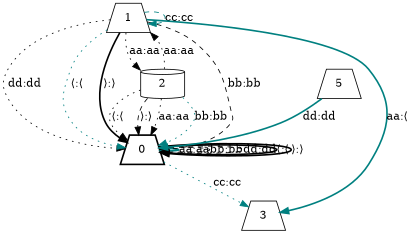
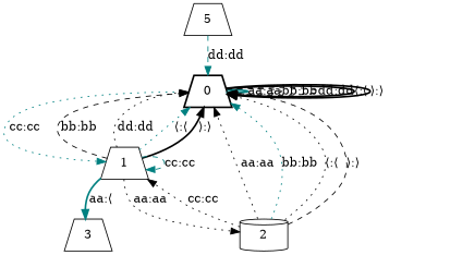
  digraph {
    nodesep=0.25
    rankdir=TB
    ranksep=0.4
    node [fontsize=14 shape=trapezium style=solid]
    edge [color=black fontsize=14 style=dotted]
    n1 [label=0 style=bold]
    n2 [label=1]
    n3 [label=2 shape=cylinder]
    n4 [label=3]
    n5 [label=5]
    n1 -> n1 [color=teal label="aa:aa" style=bold]
    n1 -> n1 [label="bb:bb" style=dashed]
    n1 -> n1 [label="dd:dd" style=dashed]
    n1 -> n1 [label="⟨:⟨" style=bold]
    n1 -> n1 [label="⟩:⟩" style=bold]
-   n1 -> n4 [color=teal label="cc:cc"]
+   n1 -> n2 [color=teal label="cc:cc"]
    n2 -> n1 [label="bb:bb" style=dashed]
    n2 -> n1 [label="dd:dd"]
    n2 -> n1 [color=teal label="⟨:⟨"]
    n2 -> n1 [label="⟩:⟩" style=bold]
    n2 -> n2 [color=teal label="cc:cc" style=dashed]
    n2 -> n3 [label="aa:aa"]
    n2 -> n4 [color=teal label="aa:⟨" style=bold]
    n3 -> n1 [label="aa:aa"]
    n3 -> n1 [color=teal label="bb:bb"]
    n3 -> n1 [label="⟨:⟨"]
    n3 -> n1 [label="⟩:⟩" style=dashed]
-   n3 -> n2 [label="aa:aa"]
-   n5 -> n1 [color=teal label="dd:dd" style=bold]
+   n3 -> n2 [label="cc:cc"]
+   n5 -> n1 [color=teal label="dd:dd" style=dashed]
  }
